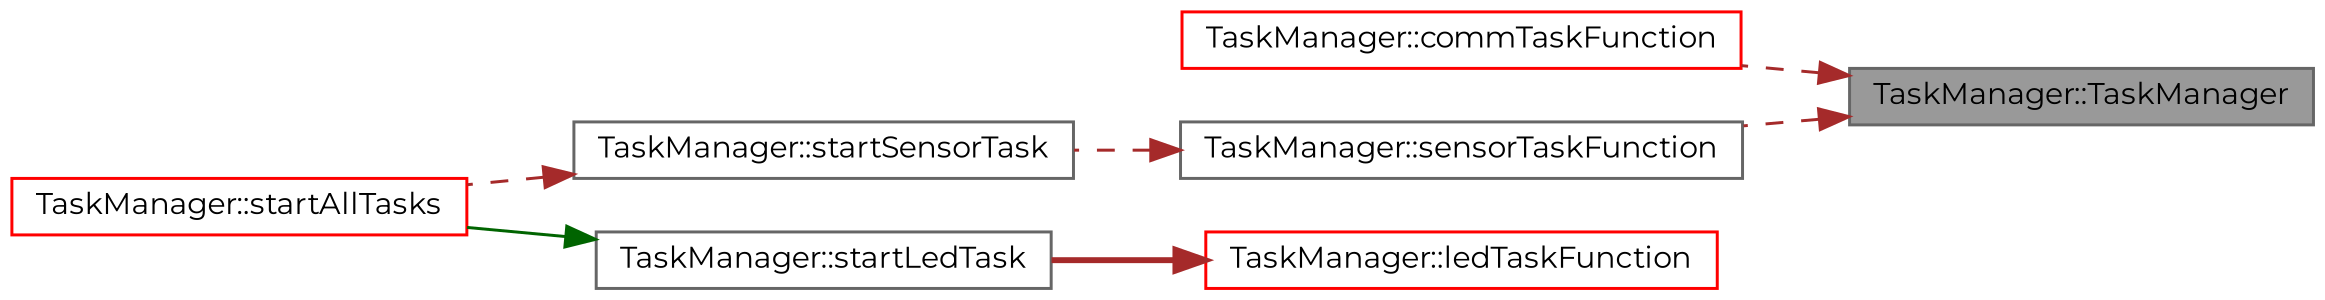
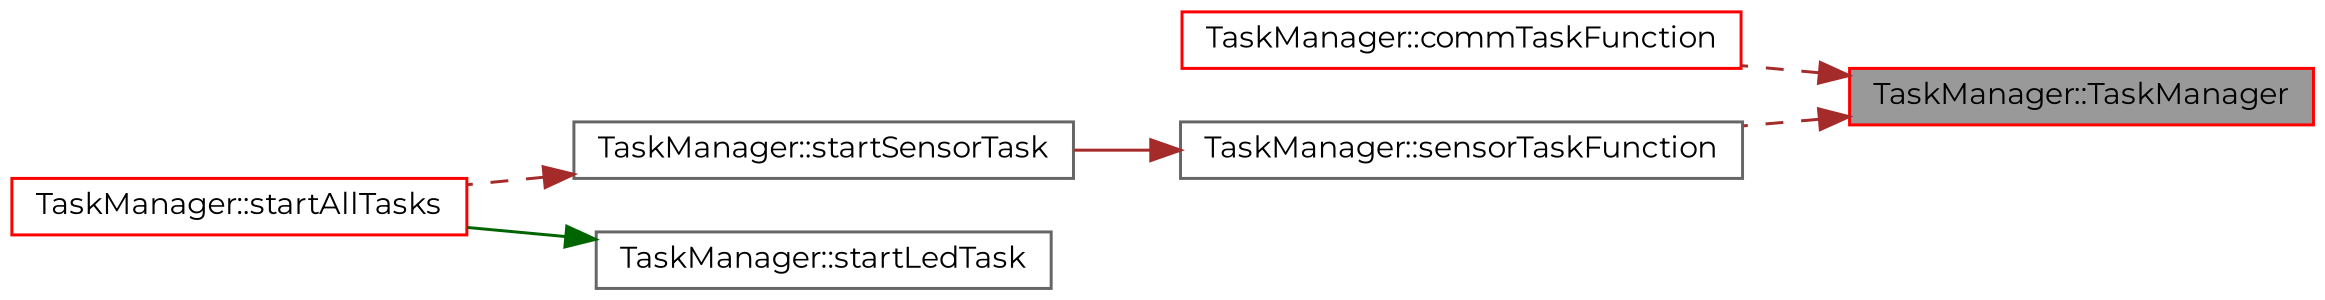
  digraph {
    fontname=Montserrat
    rankdir=RL
    node [color=gray40 fillcolor=white fontname=Montserrat fontsize=10 shape=box style=filled]
    edge [color=brown dir=back fontname=Montserrat fontsize=10 labelfontname=Helvetica labelfontsize=10 style=dashed]
-   n1 [fillcolor=grey60 fontcolor=black height=0.2 label="TaskManager::TaskManager" width=0.4]
+   n1 [color=red fillcolor=grey60 fontcolor=black height=0.2 label="TaskManager::TaskManager" width=0.4]
    n2 [color=red height=0.2 label="TaskManager::commTaskFunction" width=0.4]
    n3 [height=0.2 label="TaskManager::sensorTaskFunction" width=0.4]
-   n4 [color=red height=0.2 label="TaskManager::ledTaskFunction" width=0.4]
    n5 [height=0.2 label="TaskManager::startLedTask" width=0.4]
    n6 [height=0.2 label="TaskManager::startSensorTask" width=0.4]
    n7 [color=red height=0.2 label="TaskManager::startAllTasks" width=0.4]
    n1 -> n2
    n1 -> n3
-   n3 -> n6
-   n4 -> n5 [style=bold]
+   n3 -> n6 [style=solid]
    n5 -> n7 [color=darkgreen style=solid]
    n6 -> n7
  }
